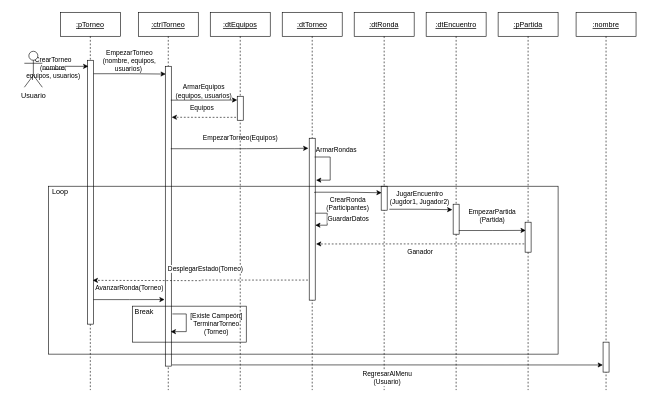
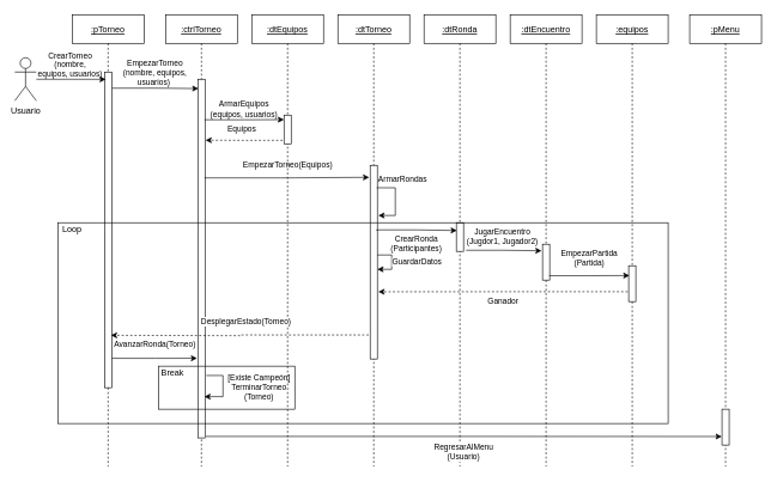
  <mxCell id="0" />
  <mxCell id="1" parent="0" />
  <mxCell id="2" value=":ctrlTorneo" style="shape=umlLifeline;perimeter=lifelinePerimeter;container=1;collapsible=0;recursiveResize=0;rounded=0;shadow=0;strokeWidth=1;fontStyle=4" parent="1" vertex="1"><mxGeometry x="230" y="20" width="100" height="630" as="geometry" /></mxCell>
  <mxCell id="3" value="" style="points=[];perimeter=orthogonalPerimeter;rounded=0;shadow=0;strokeWidth=1;" parent="2" vertex="1"><mxGeometry x="45" y="90" width="10" height="500" as="geometry" /></mxCell>
  <mxCell id="4" value="[Existe Campeón]&lt;br&gt;TerminarTorneo&lt;br&gt;(Torneo)" style="edgeStyle=orthogonalEdgeStyle;rounded=0;orthogonalLoop=1;jettySize=auto;html=1;entryX=0.907;entryY=0.885;entryDx=0;entryDy=0;entryPerimeter=0;exitX=1.183;exitY=0.826;exitDx=0;exitDy=0;exitPerimeter=0;" parent="2" source="3" target="3" edge="1"><mxGeometry x="0.34" y="-52" relative="1" as="geometry"><Array as="points"><mxPoint x="80" y="503" /><mxPoint x="80" y="532" /></Array><mxPoint x="50" y="39" as="offset" /></mxGeometry></mxCell>
  <mxCell id="5" value=":pTorneo" style="shape=umlLifeline;perimeter=lifelinePerimeter;container=1;collapsible=0;recursiveResize=0;rounded=0;shadow=0;strokeWidth=1;fontStyle=4" parent="1" vertex="1"><mxGeometry x="100" y="20" width="100" height="630" as="geometry" /></mxCell>
  <mxCell id="6" value="" style="points=[];perimeter=orthogonalPerimeter;rounded=0;shadow=0;strokeWidth=1;" parent="5" vertex="1"><mxGeometry x="45" y="80" width="10" height="440" as="geometry" /></mxCell>
  <mxCell id="7" value="CrearTorneo&lt;br&gt;(nombre, &lt;br&gt;equipos, usuarios)" style="edgeStyle=orthogonalEdgeStyle;rounded=0;orthogonalLoop=1;jettySize=auto;html=1;labelBackgroundColor=none;entryX=0.169;entryY=0.023;entryDx=0;entryDy=0;entryPerimeter=0;" parent="1" source="8" target="6" edge="1"><mxGeometry x="-0.027" y="20" relative="1" as="geometry"><mxPoint as="offset" /></mxGeometry></mxCell>
- <mxCell id="8" value="Usuario" style="shape=umlActor;verticalLabelPosition=bottom;verticalAlign=top;html=1;" parent="1" vertex="1"><mxGeometry x="40" y="85" width="30" height="60" as="geometry" /></mxCell>
+ <mxCell id="8" value="Usuario" style="shape=umlActor;verticalLabelPosition=bottom;verticalAlign=top;html=1;" parent="1" vertex="1"><mxGeometry x="20" y="80" width="30" height="60" as="geometry" /></mxCell>
  <mxCell id="9" value=":dtTorneo" style="shape=umlLifeline;perimeter=lifelinePerimeter;container=1;collapsible=0;recursiveResize=0;rounded=0;shadow=0;strokeWidth=1;fontStyle=4" parent="1" vertex="1"><mxGeometry x="470" y="20" width="100" height="630" as="geometry" /></mxCell>
  <mxCell id="10" value="" style="points=[];perimeter=orthogonalPerimeter;rounded=0;shadow=0;strokeWidth=1;" parent="9" vertex="1"><mxGeometry x="45" y="210" width="10" height="270" as="geometry" /></mxCell>
  <mxCell id="11" value="ArmarRondas" style="edgeStyle=orthogonalEdgeStyle;rounded=0;orthogonalLoop=1;jettySize=auto;html=1;exitX=0.9;exitY=0.116;exitDx=0;exitDy=0;exitPerimeter=0;entryX=1.14;entryY=0.259;entryDx=0;entryDy=0;entryPerimeter=0;" parent="9" source="10" target="10" edge="1"><mxGeometry x="-0.41" y="15" relative="1" as="geometry"><Array as="points"><mxPoint x="80" y="241" /><mxPoint x="80" y="280" /></Array><mxPoint x="-5" y="-11" as="offset" /></mxGeometry></mxCell>
  <mxCell id="12" value="GuardarDatos" style="edgeStyle=orthogonalEdgeStyle;rounded=0;orthogonalLoop=1;jettySize=auto;html=1;" parent="9" source="10" target="10" edge="1"><mxGeometry x="0.333" y="-36" relative="1" as="geometry"><mxPoint x="35" y="26" as="offset" /></mxGeometry></mxCell>
  <mxCell id="13" value=":dtEquipos" style="shape=umlLifeline;perimeter=lifelinePerimeter;container=1;collapsible=0;recursiveResize=0;rounded=0;shadow=0;strokeWidth=1;fontStyle=4" parent="1" vertex="1"><mxGeometry x="350" y="20" width="100" height="630" as="geometry" /></mxCell>
  <mxCell id="14" value="" style="points=[];perimeter=orthogonalPerimeter;rounded=0;shadow=0;strokeWidth=1;" parent="13" vertex="1"><mxGeometry x="45" y="140" width="10" height="40" as="geometry" /></mxCell>
  <mxCell id="15" value=":dtRonda" style="shape=umlLifeline;perimeter=lifelinePerimeter;container=1;collapsible=0;recursiveResize=0;rounded=0;shadow=0;strokeWidth=1;fontStyle=4" parent="1" vertex="1"><mxGeometry x="590" y="20" width="100" height="630" as="geometry" /></mxCell>
  <mxCell id="16" value="" style="points=[];perimeter=orthogonalPerimeter;rounded=0;shadow=0;strokeWidth=1;" parent="15" vertex="1"><mxGeometry x="45" y="290" width="10" height="40" as="geometry" /></mxCell>
  <mxCell id="17" value="EmpezarTorneo&lt;br&gt;(nombre, equipos,&lt;br&gt;usuarios)&amp;nbsp;" style="edgeStyle=orthogonalEdgeStyle;rounded=0;orthogonalLoop=1;jettySize=auto;html=1;labelBackgroundColor=none;entryX=0.079;entryY=0.026;entryDx=0;entryDy=0;entryPerimeter=0;exitX=1.044;exitY=0.051;exitDx=0;exitDy=0;exitPerimeter=0;" parent="1" source="6" target="3" edge="1"><mxGeometry x="-0.006" y="22" relative="1" as="geometry"><mxPoint x="170" y="120" as="sourcePoint" /><mxPoint as="offset" /></mxGeometry></mxCell>
  <mxCell id="18" value="ArmarEquipos&lt;br&gt;(equipos, usuarios)" style="edgeStyle=orthogonalEdgeStyle;rounded=0;orthogonalLoop=1;jettySize=auto;html=1;labelBackgroundColor=none;exitX=0.919;exitY=0.113;exitDx=0;exitDy=0;exitPerimeter=0;entryX=-0.003;entryY=0.157;entryDx=0;entryDy=0;entryPerimeter=0;" parent="1" source="3" target="14" edge="1"><mxGeometry x="-0.011" y="15" relative="1" as="geometry"><mxPoint x="550" y="165" as="targetPoint" /><mxPoint as="offset" /><Array as="points" /></mxGeometry></mxCell>
  <mxCell id="19" value="Equipos" style="edgeStyle=orthogonalEdgeStyle;rounded=0;orthogonalLoop=1;jettySize=auto;html=1;labelBackgroundColor=none;exitX=-0.2;exitY=0.879;exitDx=0;exitDy=0;exitPerimeter=0;entryX=1.071;entryY=0.17;entryDx=0;entryDy=0;entryPerimeter=0;dashed=1;" parent="1" source="14" target="3" edge="1"><mxGeometry x="0.058" y="-15" relative="1" as="geometry"><mxPoint as="offset" /></mxGeometry></mxCell>
  <mxCell id="20" value="EmpezarTorneo(Equipos)" style="endArrow=classic;html=1;labelBackgroundColor=none;entryX=-0.141;entryY=0.062;entryDx=0;entryDy=0;entryPerimeter=0;edgeStyle=orthogonalEdgeStyle;exitX=0.919;exitY=0.275;exitDx=0;exitDy=0;exitPerimeter=0;" parent="1" source="3" target="10" edge="1"><mxGeometry x="0.013" y="17" width="50" height="50" relative="1" as="geometry"><mxPoint x="346" y="242" as="sourcePoint" /><mxPoint x="480" y="280" as="targetPoint" /><mxPoint as="offset" /></mxGeometry></mxCell>
  <mxCell id="21" value=":dtEncuentro" style="shape=umlLifeline;perimeter=lifelinePerimeter;container=1;collapsible=0;recursiveResize=0;rounded=0;shadow=0;strokeWidth=1;fontStyle=4" parent="1" vertex="1"><mxGeometry x="710" y="20" width="100" height="630" as="geometry" /></mxCell>
  <mxCell id="22" value="" style="points=[];perimeter=orthogonalPerimeter;rounded=0;shadow=0;strokeWidth=1;" parent="21" vertex="1"><mxGeometry x="45" y="320" width="10" height="50" as="geometry" /></mxCell>
- <mxCell id="23" value=":pPartida" style="shape=umlLifeline;perimeter=lifelinePerimeter;container=1;collapsible=0;recursiveResize=0;rounded=0;shadow=0;strokeWidth=1;fontStyle=4" parent="1" vertex="1"><mxGeometry x="830" y="20" width="100" height="630" as="geometry" /></mxCell>
+ <mxCell id="23" value=":equipos" style="shape=umlLifeline;perimeter=lifelinePerimeter;container=1;collapsible=0;recursiveResize=0;rounded=0;shadow=0;strokeWidth=1;fontStyle=4" parent="1" vertex="1"><mxGeometry x="830" y="20" width="100" height="630" as="geometry" /></mxCell>
  <mxCell id="24" value="" style="points=[];perimeter=orthogonalPerimeter;rounded=0;shadow=0;strokeWidth=1;" parent="23" vertex="1"><mxGeometry x="45" y="350" width="10" height="50" as="geometry" /></mxCell>
  <mxCell id="25" value="CrearRonda&lt;br&gt;(Participantes)" style="edgeStyle=orthogonalEdgeStyle;rounded=0;orthogonalLoop=1;jettySize=auto;html=1;entryX=0.076;entryY=0.273;entryDx=0;entryDy=0;entryPerimeter=0;" parent="1" target="16" edge="1"><mxGeometry x="-0.001" y="-19" relative="1" as="geometry"><mxPoint x="524" y="321" as="sourcePoint" /><Array as="points"><mxPoint x="524" y="320" /><mxPoint x="580" y="320" /></Array><mxPoint as="offset" /></mxGeometry></mxCell>
  <mxCell id="26" value="JugarEncuentro&lt;br&gt;(Jugdor1, Jugador2)" style="edgeStyle=orthogonalEdgeStyle;rounded=0;orthogonalLoop=1;jettySize=auto;html=1;entryX=-0.133;entryY=0.183;entryDx=0;entryDy=0;entryPerimeter=0;exitX=1.36;exitY=0.961;exitDx=0;exitDy=0;exitPerimeter=0;" parent="1" source="16" target="22" edge="1"><mxGeometry x="-0.021" y="18" relative="1" as="geometry"><Array as="points"><mxPoint x="700" y="348" /></Array><mxPoint x="-1" as="offset" /></mxGeometry></mxCell>
  <mxCell id="27" value="EmpezarPartida&lt;br&gt;(Partida)" style="edgeStyle=orthogonalEdgeStyle;rounded=0;orthogonalLoop=1;jettySize=auto;html=1;entryX=0.107;entryY=0.273;entryDx=0;entryDy=0;entryPerimeter=0;exitX=0.941;exitY=0.878;exitDx=0;exitDy=0;exitPerimeter=0;" parent="1" source="22" target="24" edge="1"><mxGeometry x="-0.002" y="24" relative="1" as="geometry"><mxPoint as="offset" /></mxGeometry></mxCell>
  <mxCell id="28" value="DesplegarEstado(Torneo)" style="edgeStyle=orthogonalEdgeStyle;rounded=0;orthogonalLoop=1;jettySize=auto;html=1;exitX=-0.217;exitY=0.876;exitDx=0;exitDy=0;exitPerimeter=0;dashed=1;" parent="1" source="10" edge="1"><mxGeometry x="-0.061" y="-17" relative="1" as="geometry"><mxPoint x="154" y="467" as="targetPoint" /><mxPoint x="-2" y="-2" as="offset" /></mxGeometry></mxCell>
  <mxCell id="29" value="Ganador" style="edgeStyle=orthogonalEdgeStyle;rounded=0;orthogonalLoop=1;jettySize=auto;html=1;entryX=1.14;entryY=0.653;entryDx=0;entryDy=0;entryPerimeter=0;dashed=1;exitX=-0.14;exitY=0.724;exitDx=0;exitDy=0;exitPerimeter=0;" parent="1" source="24" target="10" edge="1"><mxGeometry x="0.0" y="14" relative="1" as="geometry"><mxPoint as="offset" /></mxGeometry></mxCell>
  <mxCell id="30" value="" style="rounded=0;whiteSpace=wrap;html=1;fillColor=none;" parent="1" vertex="1"><mxGeometry x="80" y="310" width="850" height="280" as="geometry" /></mxCell>
  <mxCell id="31" value="Loop" style="text;html=1;strokeColor=none;fillColor=none;align=center;verticalAlign=middle;whiteSpace=wrap;rounded=0;" parent="1" vertex="1"><mxGeometry x="80" y="310" width="40" height="20" as="geometry" /></mxCell>
  <mxCell id="32" value="AvanzarRonda(Torneo)" style="edgeStyle=orthogonalEdgeStyle;rounded=0;orthogonalLoop=1;jettySize=auto;html=1;exitX=1.02;exitY=0.907;exitDx=0;exitDy=0;exitPerimeter=0;entryX=-0.116;entryY=0.778;entryDx=0;entryDy=0;entryPerimeter=0;" parent="1" source="6" target="3" edge="1"><mxGeometry x="0.009" y="19" relative="1" as="geometry"><mxPoint x="274" y="490" as="targetPoint" /><mxPoint as="offset" /></mxGeometry></mxCell>
  <mxCell id="33" value="" style="rounded=0;whiteSpace=wrap;html=1;fillColor=none;" parent="1" vertex="1"><mxGeometry x="220" y="510" width="190" height="60" as="geometry" /></mxCell>
  <mxCell id="34" value="Break" style="text;html=1;strokeColor=none;fillColor=none;align=center;verticalAlign=middle;whiteSpace=wrap;rounded=0;" parent="1" vertex="1"><mxGeometry x="220" y="510" width="40" height="20" as="geometry" /></mxCell>
- <mxCell id="35" value=":nombre" style="shape=umlLifeline;perimeter=lifelinePerimeter;container=1;collapsible=0;recursiveResize=0;rounded=0;shadow=0;strokeWidth=1;fontStyle=4" parent="1" vertex="1"><mxGeometry x="960" y="20" width="100" height="630" as="geometry" /></mxCell>
+ <mxCell id="35" value=":pMenu" style="shape=umlLifeline;perimeter=lifelinePerimeter;container=1;collapsible=0;recursiveResize=0;rounded=0;shadow=0;strokeWidth=1;fontStyle=4" parent="1" vertex="1"><mxGeometry x="960" y="20" width="100" height="630" as="geometry" /></mxCell>
  <mxCell id="36" value="" style="points=[];perimeter=orthogonalPerimeter;rounded=0;shadow=0;strokeWidth=1;" parent="35" vertex="1"><mxGeometry x="45" y="550" width="10" height="50" as="geometry" /></mxCell>
  <mxCell id="37" value="RegresarAlMenu&lt;br&gt;(Usuario)" style="edgeStyle=orthogonalEdgeStyle;rounded=0;orthogonalLoop=1;jettySize=auto;html=1;exitX=1.129;exitY=0.996;exitDx=0;exitDy=0;exitPerimeter=0;entryX=-0.029;entryY=0.762;entryDx=0;entryDy=0;entryPerimeter=0;" parent="1" source="3" target="36" edge="1"><mxGeometry x="-0.001" y="-22" relative="1" as="geometry"><mxPoint x="1003" y="610" as="targetPoint" /><mxPoint as="offset" /></mxGeometry></mxCell>
